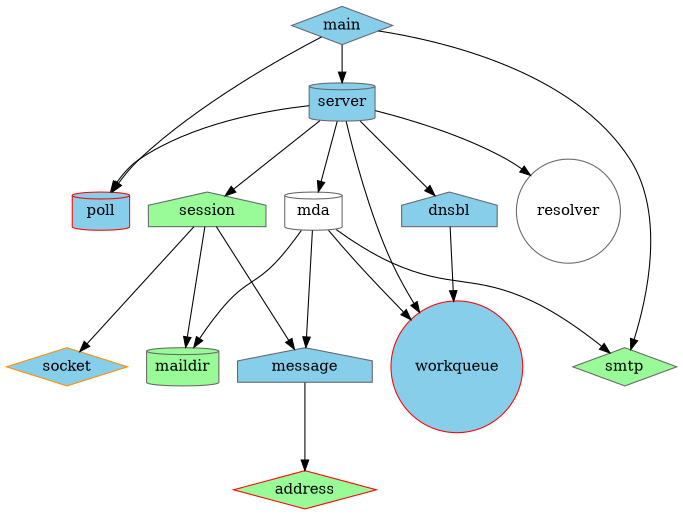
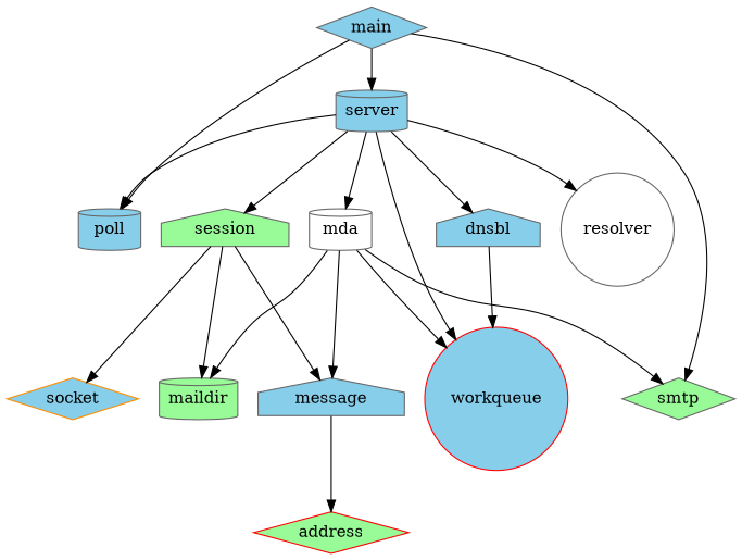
  digraph {
    fontname="DejaVu Serif"
    node [color=gray40 fillcolor=skyblue fontname="DejaVu Serif" shape=diamond style=filled]
    edge [fontname="DejaVu Serif"]
    main
-   poll [color=red shape=cylinder]
+   poll [shape=cylinder]
    server [shape=cylinder]
    smtp [fillcolor=palegreen]
    session [fillcolor=palegreen shape=house]
    mda [fillcolor=white shape=cylinder]
    resolver [fillcolor=white shape=circle]
    dnsbl [shape=house]
    workqueue [color=red shape=circle]
    socket [color=darkorange]
    message [shape=house]
    maildir [fillcolor=palegreen shape=cylinder]
    address [color=red fillcolor=palegreen]
    main -> poll
    main -> server
    main -> smtp
    server -> poll
    server -> session
    server -> mda
    server -> resolver
    server -> dnsbl
    server -> workqueue
    session -> socket
    session -> message
    session -> maildir
    mda -> smtp
    mda -> workqueue
    mda -> message
    mda -> maildir
    dnsbl -> workqueue
    message -> address
  }
